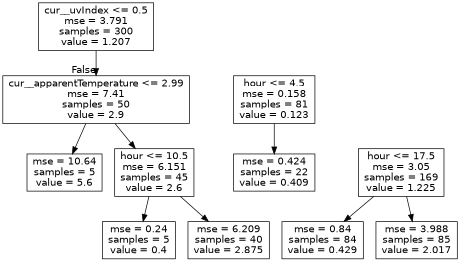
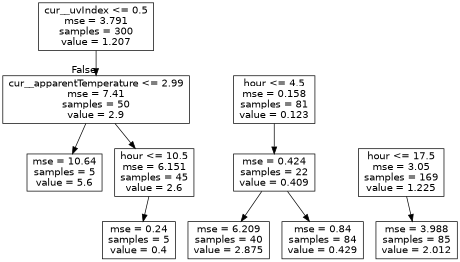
  digraph {
    fontname="DejaVu Sans"
    node [fontname="DejaVu Sans" shape=box]
    edge [fontname="DejaVu Sans"]
    n1 [label="cur__uvIndex <= 0.5\nmse = 3.791\nsamples = 300\nvalue = 1.207"]
    n2 [label="cur__apparentTemperature <= 2.99\nmse = 7.41\nsamples = 50\nvalue = 2.9"]
    n3 [label="mse = 10.64\nsamples = 5\nvalue = 5.6"]
    n4 [label="hour <= 10.5\nmse = 6.151\nsamples = 45\nvalue = 2.6"]
    n5 [label="hour <= 4.5\nmse = 0.158\nsamples = 81\nvalue = 0.123"]
    n6 [label="mse = 0.424\nsamples = 22\nvalue = 0.409"]
    n7 [label="hour <= 17.5\nmse = 3.05\nsamples = 169\nvalue = 1.225"]
-   n8 [label="mse = 3.988\nsamples = 85\nvalue = 2.017"]
+   n8 [label="mse = 3.988\nsamples = 85\nvalue = 2.012"]
    n9 [label="mse = 0.84\nsamples = 84\nvalue = 0.429"]
    n10 [label="mse = 0.24\nsamples = 5\nvalue = 0.4"]
    n11 [label="mse = 6.209\nsamples = 40\nvalue = 2.875"]
    n1 -> n2 [headlabel=False labelangle=-45 labeldistance=2.5]
    n2 -> n3
    n2 -> n4
    n4 -> n10
-   n4 -> n11
+   n6 -> n11
    n5 -> n6
    n7 -> n8
-   n7 -> n9
+   n6 -> n9
  }
